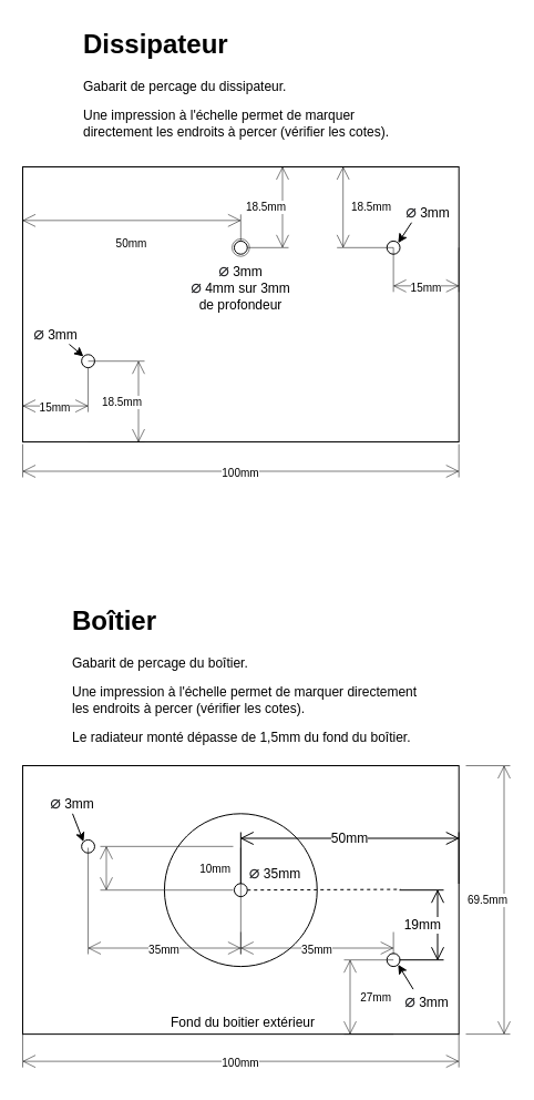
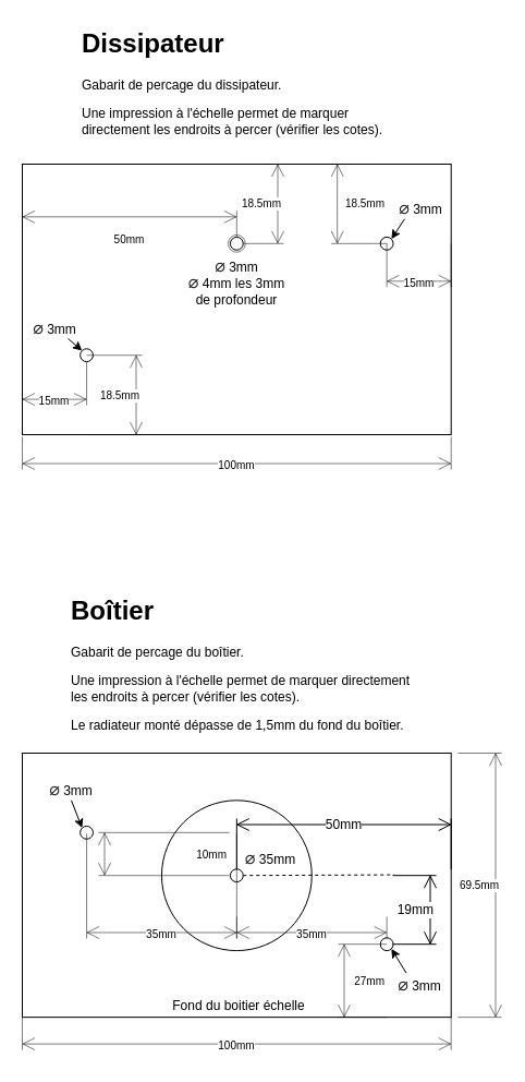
  <mxCell id="0" />
  <mxCell id="1" parent="0" />
  <mxCell id="2" value="" style="group" vertex="1" connectable="0" parent="1"><mxGeometry x="20" y="150" width="440" height="280" as="geometry" /></mxCell>
  <mxCell id="3" value="" style="group" parent="2" vertex="1" connectable="0"><mxGeometry width="393.705" height="248.031" as="geometry" /></mxCell>
  <mxCell id="4" value="" style="rounded=0;whiteSpace=wrap;html=1;" parent="3" vertex="1"><mxGeometry width="393.7" height="248.031" as="geometry" /></mxCell>
  <mxCell id="5" value="" style="ellipse;whiteSpace=wrap;html=1;aspect=fixed;" parent="3" vertex="1"><mxGeometry x="328.739" y="66.929" width="11.811" height="11.81" as="geometry" /></mxCell>
  <mxCell id="6" value="" style="ellipse;whiteSpace=wrap;html=1;aspect=fixed;" parent="3" vertex="1"><mxGeometry x="53.149" y="169.291" width="11.811" height="11.81" as="geometry" /></mxCell>
  <mxCell id="7" value="" style="ellipse;whiteSpace=wrap;html=1;aspect=fixed;opacity=50;" parent="3" vertex="1"><mxGeometry x="188.976" y="64.96" width="15.75" height="15.748" as="geometry" /></mxCell>
  <mxCell id="8" value="&lt;span style=&quot;color: rgb(32, 33, 36); font-family: arial, sans-serif; font-size: 16px; text-align: left; background-color: rgb(255, 255, 255);&quot;&gt;⌀&lt;/span&gt;&amp;nbsp;3mm" style="text;html=1;strokeColor=none;fillColor=none;align=center;verticalAlign=middle;whiteSpace=wrap;rounded=0;opacity=50;" parent="3" vertex="1"><mxGeometry x="4.53" y="140" width="50" height="20" as="geometry" /></mxCell>
  <mxCell id="9" value="&lt;span style=&quot;color: rgb(32, 33, 36); font-family: arial, sans-serif; font-size: 16px; text-align: left; background-color: rgb(255, 255, 255);&quot;&gt;⌀&lt;/span&gt;&amp;nbsp;3mm" style="text;html=1;strokeColor=none;fillColor=none;align=center;verticalAlign=middle;whiteSpace=wrap;rounded=0;opacity=50;" parent="3" vertex="1"><mxGeometry x="340.55" y="30" width="50" height="20" as="geometry" /></mxCell>
  <mxCell id="10" value="&lt;span style=&quot;color: rgb(32, 33, 36); font-family: arial, sans-serif; font-size: 16px; text-align: left; background-color: rgb(255, 255, 255);&quot;&gt;⌀&lt;/span&gt;&amp;nbsp;3mm" style="text;html=1;strokeColor=none;fillColor=none;align=center;verticalAlign=middle;whiteSpace=wrap;rounded=0;opacity=50;" parent="3" vertex="1"><mxGeometry x="171.85" y="82.83" width="50" height="20" as="geometry" /></mxCell>
- <mxCell id="11" value="&lt;span style=&quot;color: rgb(32, 33, 36); font-family: arial, sans-serif; font-size: 16px; text-align: left; background-color: rgb(255, 255, 255);&quot;&gt;⌀&lt;/span&gt;&amp;nbsp;4mm sur 3mm de profondeur" style="text;html=1;strokeColor=none;fillColor=none;align=center;verticalAlign=middle;whiteSpace=wrap;rounded=0;opacity=50;" parent="3" vertex="1"><mxGeometry x="146.85" y="100" width="100" height="30" as="geometry" /></mxCell>
+ <mxCell id="11" value="&lt;span style=&quot;color: rgb(32, 33, 36); font-family: arial, sans-serif; font-size: 16px; text-align: left; background-color: rgb(255, 255, 255);&quot;&gt;⌀&lt;/span&gt;&amp;nbsp;4mm les 3mm de profondeur" style="text;html=1;strokeColor=none;fillColor=none;align=center;verticalAlign=middle;whiteSpace=wrap;rounded=0;opacity=50;" parent="3" vertex="1"><mxGeometry x="146.85" y="100" width="100" height="30" as="geometry" /></mxCell>
  <mxCell id="12" value="" style="endArrow=none;dashed=1;html=1;rounded=0;fontSize=10;" parent="3" target="4" edge="1"><mxGeometry width="50" height="50" relative="1" as="geometry"><mxPoint y="100" as="sourcePoint" /><mxPoint x="220" y="80" as="targetPoint" /></mxGeometry></mxCell>
  <mxCell id="13" value="15mm" style="shape=dimension;whiteSpace=wrap;html=1;align=center;points=[];verticalAlign=bottom;spacingBottom=-5;labelBackgroundColor=#ffffff;fontSize=10;opacity=50;" parent="3" vertex="1"><mxGeometry y="181.1" width="59.055" height="40" as="geometry" /></mxCell>
  <mxCell id="14" value="15mm" style="shape=dimension;whiteSpace=wrap;html=1;align=center;points=[];verticalAlign=bottom;spacingBottom=-5;labelBackgroundColor=#ffffff;fontSize=10;opacity=50;" parent="3" vertex="1"><mxGeometry x="334.64" y="72.83" width="59.055" height="40" as="geometry" /></mxCell>
  <mxCell id="15" value="50mm" style="shape=dimension;whiteSpace=wrap;html=1;align=center;points=[];verticalAlign=bottom;spacingBottom=-5;labelBackgroundColor=#ffffff;fontSize=10;opacity=50;direction=west;" parent="3" vertex="1"><mxGeometry y="42.83" width="196.85" height="30" as="geometry" /></mxCell>
  <mxCell id="16" value="18.5mm" style="shape=dimension;direction=north;whiteSpace=wrap;html=1;align=right;points=[];verticalAlign=middle;labelBackgroundColor=#ffffff;fontSize=10;opacity=50;" parent="3" vertex="1"><mxGeometry x="59.05" y="175.2" width="50.95" height="72.83" as="geometry" /></mxCell>
  <mxCell id="17" value="18.5mm" style="shape=dimension;direction=south;whiteSpace=wrap;html=1;align=right;points=[];verticalAlign=middle;labelBackgroundColor=#ffffff;fontSize=10;opacity=50;" parent="3" vertex="1"><mxGeometry x="283.69" width="50.95" height="72.83" as="geometry" /></mxCell>
  <mxCell id="18" value="18.5mm" style="shape=dimension;direction=north;whiteSpace=wrap;html=1;align=right;points=[];verticalAlign=middle;labelBackgroundColor=#ffffff;fontSize=10;opacity=50;" parent="3" vertex="1"><mxGeometry x="196.85" width="43.15" height="72.83" as="geometry" /></mxCell>
  <mxCell id="19" value="" style="endArrow=classic;html=1;rounded=0;fontSize=10;exitX=0.209;exitY=1.011;exitDx=0;exitDy=0;exitPerimeter=0;entryX=1;entryY=0;entryDx=0;entryDy=0;" parent="3" source="9" target="5" edge="1"><mxGeometry width="50" height="50" relative="1" as="geometry"><mxPoint x="150" y="170" as="sourcePoint" /><mxPoint x="200" y="120" as="targetPoint" /></mxGeometry></mxCell>
  <mxCell id="20" value="" style="endArrow=classic;html=1;rounded=0;fontSize=10;exitX=0.75;exitY=1;exitDx=0;exitDy=0;entryX=0;entryY=0;entryDx=0;entryDy=0;" parent="3" source="8" target="6" edge="1"><mxGeometry width="50" height="50" relative="1" as="geometry"><mxPoint x="361" y="60.22" as="sourcePoint" /><mxPoint x="348.821" y="78.658" as="targetPoint" /></mxGeometry></mxCell>
  <mxCell id="21" value="" style="ellipse;whiteSpace=wrap;html=1;aspect=fixed;" parent="3" vertex="1"><mxGeometry x="190.945" y="66.929" width="11.811" height="11.81" as="geometry" /></mxCell>
  <mxCell id="22" value="100mm" style="shape=dimension;whiteSpace=wrap;html=1;align=center;points=[];verticalAlign=bottom;spacingBottom=-5;labelBackgroundColor=#ffffff;fontSize=10;opacity=50;" parent="2" vertex="1"><mxGeometry y="250" width="393.7" height="30" as="geometry" /></mxCell>
  <mxCell id="23" value="&lt;h1&gt;Dissipateur&lt;/h1&gt;&lt;p&gt;Gabarit de percage du dissipateur.&lt;/p&gt;&lt;p&gt;Une impression à l'échelle permet de marquer directement les endroits à percer (vérifier les cotes).&lt;/p&gt;" style="text;html=1;strokeColor=none;fillColor=none;spacing=5;spacingTop=-20;whiteSpace=wrap;overflow=hidden;rounded=0;" vertex="1" parent="1"><mxGeometry x="70" y="20" width="300" height="120" as="geometry" /></mxCell>
  <mxCell id="24" value="" style="group" vertex="1" connectable="0" parent="1"><mxGeometry x="20" y="690" width="440" height="280" as="geometry" /></mxCell>
  <mxCell id="25" value="100mm" style="shape=dimension;whiteSpace=wrap;html=1;align=center;points=[];verticalAlign=bottom;spacingBottom=-5;labelBackgroundColor=#ffffff;fontSize=10;opacity=50;" vertex="1" parent="24"><mxGeometry y="242.13" width="393.7" height="30" as="geometry" /></mxCell>
  <mxCell id="26" value="69.5mm" style="shape=dimension;direction=north;whiteSpace=wrap;html=1;align=right;points=[];verticalAlign=middle;labelBackgroundColor=#ffffff;fontSize=10;opacity=50;" vertex="1" parent="24"><mxGeometry x="400" width="40" height="242.125" as="geometry" /></mxCell>
  <mxCell id="27" value="" style="group" vertex="1" connectable="0" parent="24"><mxGeometry width="393.705" height="251.1" as="geometry" /></mxCell>
  <mxCell id="28" value="" style="rounded=0;whiteSpace=wrap;html=1;" vertex="1" parent="27"><mxGeometry width="393.7" height="242.125" as="geometry" /></mxCell>
  <mxCell id="29" value="" style="ellipse;whiteSpace=wrap;html=1;aspect=fixed;" vertex="1" parent="27"><mxGeometry x="53.149" y="66.929" width="11.811" height="11.81" as="geometry" /></mxCell>
  <mxCell id="30" value="" style="ellipse;whiteSpace=wrap;html=1;aspect=fixed;" vertex="1" parent="27"><mxGeometry x="328.739" y="169.291" width="11.811" height="11.81" as="geometry" /></mxCell>
  <mxCell id="31" value="" style="ellipse;whiteSpace=wrap;html=1;aspect=fixed;" vertex="1" parent="27"><mxGeometry x="127.946" y="43.307" width="137.81" height="137.795" as="geometry" /></mxCell>
  <mxCell id="32" value="&lt;span style=&quot;color: rgb(32, 33, 36); font-family: arial, sans-serif; font-size: 16px; text-align: left; background-color: rgb(255, 255, 255);&quot;&gt;⌀&lt;/span&gt;&amp;nbsp;3mm" style="text;html=1;strokeColor=none;fillColor=none;align=center;verticalAlign=middle;whiteSpace=wrap;rounded=0;opacity=50;" vertex="1" parent="27"><mxGeometry x="340" y="201.62" width="50" height="20" as="geometry" /></mxCell>
  <mxCell id="33" value="&lt;span style=&quot;color: rgb(32, 33, 36); font-family: arial, sans-serif; font-size: 16px; text-align: left; background-color: rgb(255, 255, 255);&quot;&gt;⌀&lt;/span&gt;&amp;nbsp;3mm" style="text;html=1;strokeColor=none;fillColor=none;align=center;verticalAlign=middle;whiteSpace=wrap;rounded=0;opacity=50;" vertex="1" parent="27"><mxGeometry x="20.0" y="23.31" width="50" height="20" as="geometry" /></mxCell>
  <mxCell id="34" value="&lt;span style=&quot;color: rgb(32, 33, 36); font-family: arial, sans-serif; font-size: 16px; text-align: left; background-color: rgb(255, 255, 255);&quot;&gt;⌀&lt;/span&gt;&amp;nbsp;35mm" style="text;html=1;strokeColor=none;fillColor=none;align=center;verticalAlign=middle;whiteSpace=wrap;rounded=0;opacity=50;" vertex="1" parent="27"><mxGeometry x="202.76" y="86.3" width="50" height="20" as="geometry" /></mxCell>
  <mxCell id="35" value="" style="endArrow=none;dashed=1;html=1;rounded=0;fontSize=10;" edge="1" parent="27" target="28"><mxGeometry width="50" height="50" relative="1" as="geometry"><mxPoint y="100" as="sourcePoint" /><mxPoint x="220" y="80" as="targetPoint" /></mxGeometry></mxCell>
  <mxCell id="36" value="10mm" style="shape=dimension;direction=south;whiteSpace=wrap;html=1;align=right;points=[];verticalAlign=middle;labelBackgroundColor=#ffffff;fontSize=10;opacity=50;" vertex="1" parent="27"><mxGeometry x="70" y="72.834" width="120" height="39.37" as="geometry" /></mxCell>
  <mxCell id="37" value="" style="endArrow=classic;html=1;rounded=0;fontSize=10;entryX=0;entryY=0;entryDx=0;entryDy=0;exitX=0.5;exitY=1;exitDx=0;exitDy=0;" edge="1" parent="27" source="33" target="29"><mxGeometry width="50" height="50" relative="1" as="geometry"><mxPoint x="40" y="90" as="sourcePoint" /><mxPoint x="200" y="120" as="targetPoint" /></mxGeometry></mxCell>
  <mxCell id="38" value="" style="endArrow=classic;html=1;rounded=0;fontSize=10;exitX=0.25;exitY=0;exitDx=0;exitDy=0;entryX=1;entryY=1;entryDx=0;entryDy=0;" edge="1" parent="27" source="32" target="30"><mxGeometry width="50" height="50" relative="1" as="geometry"><mxPoint x="361" y="60.22" as="sourcePoint" /><mxPoint x="348.821" y="78.658" as="targetPoint" /></mxGeometry></mxCell>
- <mxCell id="39" value="Fond du boitier extérieur" style="text;html=1;strokeColor=none;fillColor=none;align=center;verticalAlign=middle;whiteSpace=wrap;rounded=0;" vertex="1" parent="27"><mxGeometry x="127.95" y="221.62" width="142.05" height="21.1" as="geometry" /></mxCell>
+ <mxCell id="39" value="Fond du boitier échelle" style="text;html=1;strokeColor=none;fillColor=none;align=center;verticalAlign=middle;whiteSpace=wrap;rounded=0;" vertex="1" parent="27"><mxGeometry x="127.95" y="221.62" width="142.05" height="21.1" as="geometry" /></mxCell>
  <mxCell id="40" value="" style="ellipse;whiteSpace=wrap;html=1;aspect=fixed;" vertex="1" parent="27"><mxGeometry x="190.945" y="106.299" width="11.811" height="11.81" as="geometry" /></mxCell>
  <mxCell id="41" value="50mm" style="shape=dimension;direction=west;whiteSpace=wrap;html=1;align=center;points=[];verticalAlign=top;spacingTop=-8;labelBackgroundColor=#ffffff" vertex="1" parent="27"><mxGeometry x="196.85" y="60" width="196.85" height="46.5" as="geometry" /></mxCell>
  <mxCell id="42" value="35mm" style="shape=dimension;whiteSpace=wrap;html=1;align=center;points=[];verticalAlign=bottom;spacingBottom=-5;labelBackgroundColor=#ffffff;fontSize=10;opacity=50;" vertex="1" parent="27"><mxGeometry x="59.06" y="74.02" width="137.79" height="95.98" as="geometry" /></mxCell>
  <mxCell id="43" value="35mm" style="shape=dimension;whiteSpace=wrap;html=1;align=center;points=[];verticalAlign=bottom;spacingBottom=-5;labelBackgroundColor=#ffffff;fontSize=10;opacity=50;" vertex="1" parent="27"><mxGeometry x="196.85" y="150" width="137.79" height="20" as="geometry" /></mxCell>
  <mxCell id="44" value="27mm" style="shape=dimension;direction=south;whiteSpace=wrap;html=1;align=right;points=[];verticalAlign=middle;labelBackgroundColor=#ffffff;fontSize=10;opacity=50;" vertex="1" parent="27"><mxGeometry x="290" y="175.2" width="44.64" height="66.929" as="geometry" /></mxCell>
  <mxCell id="45" value="19mm" style="shape=dimension;direction=north;whiteSpace=wrap;html=1;align=right;points=[];verticalAlign=middle;labelBackgroundColor=#ffffff" vertex="1" parent="27"><mxGeometry x="340" y="112.2" width="40" height="62.99" as="geometry" /></mxCell>
  <mxCell id="46" value="" style="endArrow=none;dashed=1;html=1;rounded=0;entryX=1.01;entryY=0.03;entryDx=0;entryDy=0;entryPerimeter=0;exitX=1;exitY=0.5;exitDx=0;exitDy=0;" edge="1" parent="27" source="40" target="45"><mxGeometry width="50" height="50" relative="1" as="geometry"><mxPoint x="210" y="190" as="sourcePoint" /><mxPoint x="260" y="140" as="targetPoint" /></mxGeometry></mxCell>
  <mxCell id="47" value="&lt;h1&gt;Boîtier&lt;/h1&gt;&lt;p&gt;Gabarit de percage du boîtier.&lt;/p&gt;&lt;p&gt;Une impression à l'échelle permet de marquer directement les endroits à percer (vérifier les cotes).&lt;/p&gt;&lt;p&gt;Le radiateur monté dépasse de 1,5mm du fond du boîtier.&lt;/p&gt;" style="text;html=1;strokeColor=none;fillColor=none;spacing=5;spacingTop=-20;whiteSpace=wrap;overflow=hidden;rounded=0;" vertex="1" parent="1"><mxGeometry x="60" y="540" width="330" height="140" as="geometry" /></mxCell>
